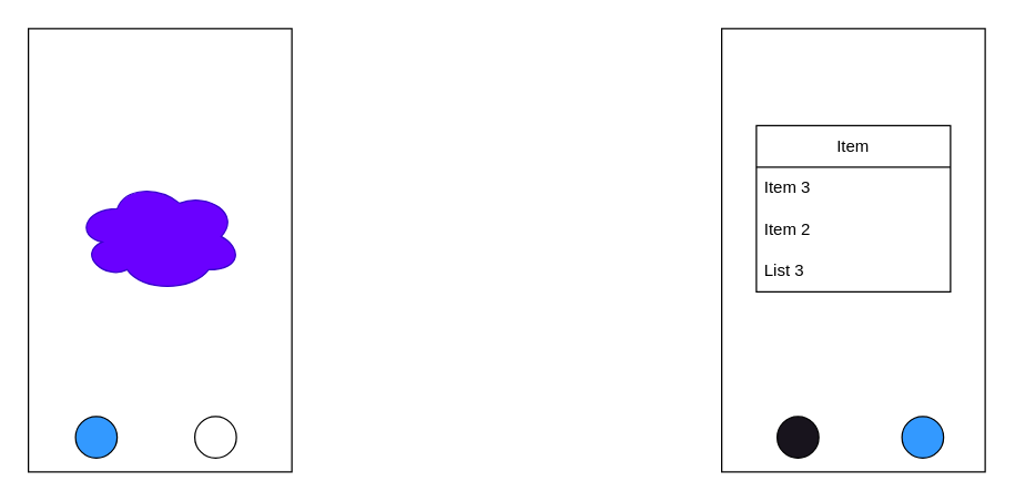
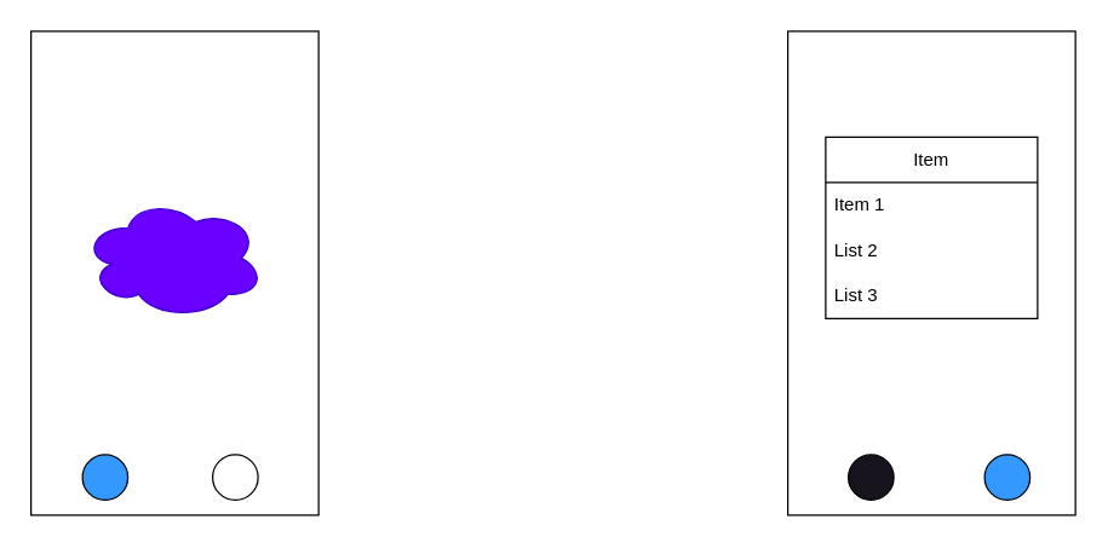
  <mxCell id="0" />
  <mxCell id="1" parent="0" />
  <mxCell id="2" value="" style="rounded=0;whiteSpace=wrap;html=1;" vertex="1" parent="1"><mxGeometry x="20" y="20" width="190" height="320" as="geometry" /></mxCell>
  <mxCell id="3" value="" style="ellipse;whiteSpace=wrap;html=1;fillColor=#3399FF;" vertex="1" parent="1"><mxGeometry x="54" y="300" width="30" height="30" as="geometry" /></mxCell>
  <mxCell id="4" value="" style="ellipse;whiteSpace=wrap;html=1;" vertex="1" parent="1"><mxGeometry x="140" y="300" width="30" height="30" as="geometry" /></mxCell>
  <mxCell id="5" value="" style="rounded=0;whiteSpace=wrap;html=1;" vertex="1" parent="1"><mxGeometry x="520" y="20" width="190" height="320" as="geometry" /></mxCell>
  <mxCell id="6" value="" style="ellipse;whiteSpace=wrap;html=1;fillColor=#3399FF;" vertex="1" parent="1"><mxGeometry x="650" y="300" width="30" height="30" as="geometry" /></mxCell>
  <mxCell id="7" value="" style="ellipse;whiteSpace=wrap;html=1;fillColor=#18141D;" vertex="1" parent="1"><mxGeometry x="560" y="300" width="30" height="30" as="geometry" /></mxCell>
  <mxCell id="8" value="" style="ellipse;shape=cloud;whiteSpace=wrap;html=1;fillColor=#6a00ff;fontColor=#ffffff;strokeColor=#3700CC;" vertex="1" parent="1"><mxGeometry x="54" y="130" width="120" height="80" as="geometry" /></mxCell>
  <mxCell id="9" value="Item" style="swimlane;fontStyle=0;childLayout=stackLayout;horizontal=1;startSize=30;horizontalStack=0;resizeParent=1;resizeParentMax=0;resizeLast=0;collapsible=1;marginBottom=0;whiteSpace=wrap;html=1;" vertex="1" parent="1"><mxGeometry x="545" y="90" width="140" height="120" as="geometry" /></mxCell>
- <mxCell id="10" value="Item 3" style="text;strokeColor=none;fillColor=none;align=left;verticalAlign=middle;spacingLeft=4;spacingRight=4;overflow=hidden;points=[[0,0.5],[1,0.5]];portConstraint=eastwest;rotatable=0;whiteSpace=wrap;html=1;" vertex="1" parent="9"><mxGeometry y="30" width="140" height="30" as="geometry" /></mxCell>
- <mxCell id="11" value="Item 2" style="text;strokeColor=none;fillColor=none;align=left;verticalAlign=middle;spacingLeft=4;spacingRight=4;overflow=hidden;points=[[0,0.5],[1,0.5]];portConstraint=eastwest;rotatable=0;whiteSpace=wrap;html=1;" vertex="1" parent="9"><mxGeometry y="60" width="140" height="30" as="geometry" /></mxCell>
+ <mxCell id="10" value="Item 1" style="text;strokeColor=none;fillColor=none;align=left;verticalAlign=middle;spacingLeft=4;spacingRight=4;overflow=hidden;points=[[0,0.5],[1,0.5]];portConstraint=eastwest;rotatable=0;whiteSpace=wrap;html=1;" vertex="1" parent="9"><mxGeometry y="30" width="140" height="30" as="geometry" /></mxCell>
+ <mxCell id="11" value="List 2" style="text;strokeColor=none;fillColor=none;align=left;verticalAlign=middle;spacingLeft=4;spacingRight=4;overflow=hidden;points=[[0,0.5],[1,0.5]];portConstraint=eastwest;rotatable=0;whiteSpace=wrap;html=1;" vertex="1" parent="9"><mxGeometry y="60" width="140" height="30" as="geometry" /></mxCell>
  <mxCell id="12" value="List 3" style="text;strokeColor=none;fillColor=none;align=left;verticalAlign=middle;spacingLeft=4;spacingRight=4;overflow=hidden;points=[[0,0.5],[1,0.5]];portConstraint=eastwest;rotatable=0;whiteSpace=wrap;html=1;" vertex="1" parent="9"><mxGeometry y="90" width="140" height="30" as="geometry" /></mxCell>
